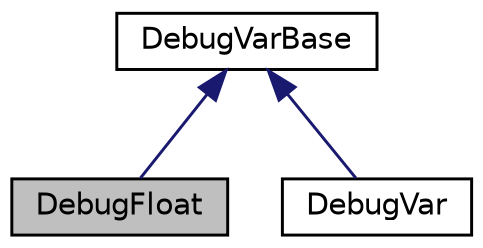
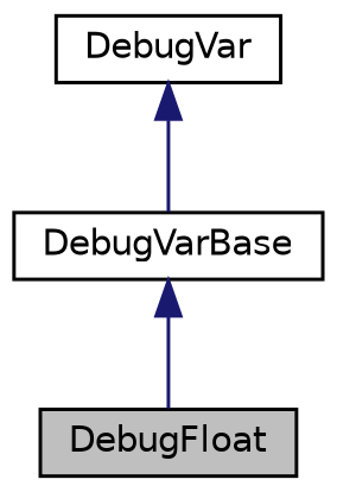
  digraph {
    node [color=black fillcolor=white fontname=Helvetica fontsize=10 shape=record style=filled]
    edge [color=midnightblue dir=back fontname=Helvetica fontsize=10 labelfontname=Helvetica labelfontsize=10 style=solid]
    n1 [fillcolor=grey75 fontcolor=black height=0.2 label=DebugFloat width=0.4]
    n2 [height=0.2 label=DebugVar width=0.4]
    n3 [height=0.2 label=DebugVarBase width=0.4]
    n3 -> n1
-   n3 -> n2
+   n2 -> n3
  }
